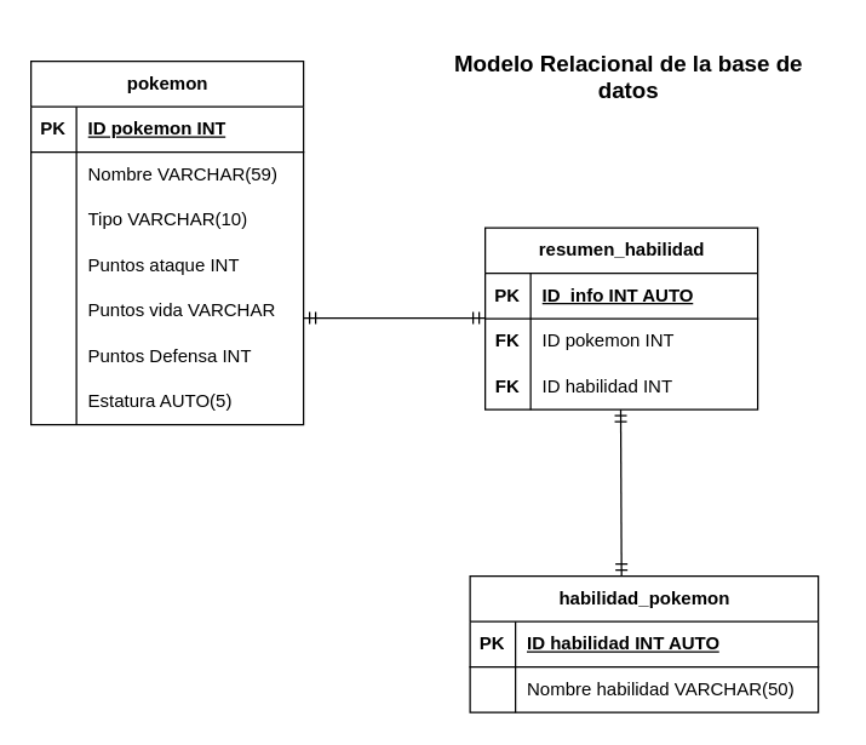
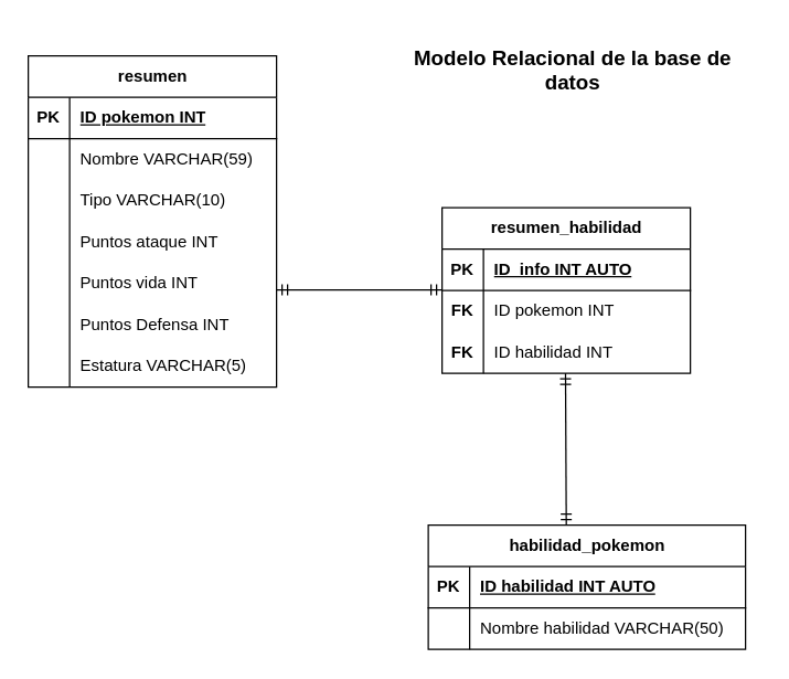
  <mxCell id="0" />
  <mxCell id="1" parent="0" />
- <mxCell id="2" value="pokemon" style="shape=table;startSize=30;container=1;collapsible=1;childLayout=tableLayout;fixedRows=1;rowLines=0;fontStyle=1;align=center;resizeLast=1;html=1;" parent="1" vertex="1"><mxGeometry x="20" y="40" width="180" height="240" as="geometry" /></mxCell>
+ <mxCell id="2" value="resumen" style="shape=table;startSize=30;container=1;collapsible=1;childLayout=tableLayout;fixedRows=1;rowLines=0;fontStyle=1;align=center;resizeLast=1;html=1;" parent="1" vertex="1"><mxGeometry x="20" y="40" width="180" height="240" as="geometry" /></mxCell>
  <mxCell id="3" value="" style="shape=tableRow;horizontal=0;startSize=0;swimlaneHead=0;swimlaneBody=0;fillColor=none;collapsible=0;dropTarget=0;points=[[0,0.5],[1,0.5]];portConstraint=eastwest;top=0;left=0;right=0;bottom=1;" parent="2" vertex="1"><mxGeometry y="30" width="180" height="30" as="geometry" /></mxCell>
  <mxCell id="4" value="PK" style="shape=partialRectangle;connectable=0;fillColor=none;top=0;left=0;bottom=0;right=0;fontStyle=1;overflow=hidden;whiteSpace=wrap;html=1;" parent="3" vertex="1"><mxGeometry width="30" height="30" as="geometry"><mxRectangle width="30" height="30" as="alternateBounds" /></mxGeometry></mxCell>
  <mxCell id="5" value="ID pokemon INT" style="shape=partialRectangle;connectable=0;fillColor=none;top=0;left=0;bottom=0;right=0;align=left;spacingLeft=6;fontStyle=5;overflow=hidden;whiteSpace=wrap;html=1;" parent="3" vertex="1"><mxGeometry x="30" width="150" height="30" as="geometry"><mxRectangle width="150" height="30" as="alternateBounds" /></mxGeometry></mxCell>
  <mxCell id="6" value="" style="shape=tableRow;horizontal=0;startSize=0;swimlaneHead=0;swimlaneBody=0;fillColor=none;collapsible=0;dropTarget=0;points=[[0,0.5],[1,0.5]];portConstraint=eastwest;top=0;left=0;right=0;bottom=0;" parent="2" vertex="1"><mxGeometry y="60" width="180" height="30" as="geometry" /></mxCell>
  <mxCell id="7" value="" style="shape=partialRectangle;connectable=0;fillColor=none;top=0;left=0;bottom=0;right=0;editable=1;overflow=hidden;whiteSpace=wrap;html=1;" parent="6" vertex="1"><mxGeometry width="30" height="30" as="geometry"><mxRectangle width="30" height="30" as="alternateBounds" /></mxGeometry></mxCell>
  <mxCell id="8" value="Nombre VARCHAR(59)" style="shape=partialRectangle;connectable=0;fillColor=none;top=0;left=0;bottom=0;right=0;align=left;spacingLeft=6;overflow=hidden;whiteSpace=wrap;html=1;" parent="6" vertex="1"><mxGeometry x="30" width="150" height="30" as="geometry"><mxRectangle width="150" height="30" as="alternateBounds" /></mxGeometry></mxCell>
  <mxCell id="9" value="" style="shape=tableRow;horizontal=0;startSize=0;swimlaneHead=0;swimlaneBody=0;fillColor=none;collapsible=0;dropTarget=0;points=[[0,0.5],[1,0.5]];portConstraint=eastwest;top=0;left=0;right=0;bottom=0;" parent="2" vertex="1"><mxGeometry y="90" width="180" height="30" as="geometry" /></mxCell>
  <mxCell id="10" value="" style="shape=partialRectangle;connectable=0;fillColor=none;top=0;left=0;bottom=0;right=0;editable=1;overflow=hidden;whiteSpace=wrap;html=1;" parent="9" vertex="1"><mxGeometry width="30" height="30" as="geometry"><mxRectangle width="30" height="30" as="alternateBounds" /></mxGeometry></mxCell>
  <mxCell id="11" value="Tipo VARCHAR(10)" style="shape=partialRectangle;connectable=0;fillColor=none;top=0;left=0;bottom=0;right=0;align=left;spacingLeft=6;overflow=hidden;whiteSpace=wrap;html=1;" parent="9" vertex="1"><mxGeometry x="30" width="150" height="30" as="geometry"><mxRectangle width="150" height="30" as="alternateBounds" /></mxGeometry></mxCell>
  <mxCell id="12" value="" style="shape=tableRow;horizontal=0;startSize=0;swimlaneHead=0;swimlaneBody=0;fillColor=none;collapsible=0;dropTarget=0;points=[[0,0.5],[1,0.5]];portConstraint=eastwest;top=0;left=0;right=0;bottom=0;" parent="2" vertex="1"><mxGeometry y="120" width="180" height="30" as="geometry" /></mxCell>
  <mxCell id="13" value="" style="shape=partialRectangle;connectable=0;fillColor=none;top=0;left=0;bottom=0;right=0;editable=1;overflow=hidden;whiteSpace=wrap;html=1;" parent="12" vertex="1"><mxGeometry width="30" height="30" as="geometry"><mxRectangle width="30" height="30" as="alternateBounds" /></mxGeometry></mxCell>
  <mxCell id="14" value="Puntos ataque INT" style="shape=partialRectangle;connectable=0;fillColor=none;top=0;left=0;bottom=0;right=0;align=left;spacingLeft=6;overflow=hidden;whiteSpace=wrap;html=1;" parent="12" vertex="1"><mxGeometry x="30" width="150" height="30" as="geometry"><mxRectangle width="150" height="30" as="alternateBounds" /></mxGeometry></mxCell>
  <mxCell id="15" value="" style="shape=tableRow;horizontal=0;startSize=0;swimlaneHead=0;swimlaneBody=0;fillColor=none;collapsible=0;dropTarget=0;points=[[0,0.5],[1,0.5]];portConstraint=eastwest;top=0;left=0;right=0;bottom=0;" parent="2" vertex="1"><mxGeometry y="150" width="180" height="30" as="geometry" /></mxCell>
  <mxCell id="16" value="" style="shape=partialRectangle;connectable=0;fillColor=none;top=0;left=0;bottom=0;right=0;editable=1;overflow=hidden;whiteSpace=wrap;html=1;" parent="15" vertex="1"><mxGeometry width="30" height="30" as="geometry"><mxRectangle width="30" height="30" as="alternateBounds" /></mxGeometry></mxCell>
- <mxCell id="17" value="Puntos vida VARCHAR" style="shape=partialRectangle;connectable=0;fillColor=none;top=0;left=0;bottom=0;right=0;align=left;spacingLeft=6;overflow=hidden;whiteSpace=wrap;html=1;" parent="15" vertex="1"><mxGeometry x="30" width="150" height="30" as="geometry"><mxRectangle width="150" height="30" as="alternateBounds" /></mxGeometry></mxCell>
+ <mxCell id="17" value="Puntos vida INT" style="shape=partialRectangle;connectable=0;fillColor=none;top=0;left=0;bottom=0;right=0;align=left;spacingLeft=6;overflow=hidden;whiteSpace=wrap;html=1;" parent="15" vertex="1"><mxGeometry x="30" width="150" height="30" as="geometry"><mxRectangle width="150" height="30" as="alternateBounds" /></mxGeometry></mxCell>
  <mxCell id="18" value="" style="shape=tableRow;horizontal=0;startSize=0;swimlaneHead=0;swimlaneBody=0;fillColor=none;collapsible=0;dropTarget=0;points=[[0,0.5],[1,0.5]];portConstraint=eastwest;top=0;left=0;right=0;bottom=0;" parent="2" vertex="1"><mxGeometry y="180" width="180" height="30" as="geometry" /></mxCell>
  <mxCell id="19" value="" style="shape=partialRectangle;connectable=0;fillColor=none;top=0;left=0;bottom=0;right=0;editable=1;overflow=hidden;whiteSpace=wrap;html=1;" parent="18" vertex="1"><mxGeometry width="30" height="30" as="geometry"><mxRectangle width="30" height="30" as="alternateBounds" /></mxGeometry></mxCell>
  <mxCell id="20" value="Puntos Defensa INT" style="shape=partialRectangle;connectable=0;fillColor=none;top=0;left=0;bottom=0;right=0;align=left;spacingLeft=6;overflow=hidden;whiteSpace=wrap;html=1;" parent="18" vertex="1"><mxGeometry x="30" width="150" height="30" as="geometry"><mxRectangle width="150" height="30" as="alternateBounds" /></mxGeometry></mxCell>
  <mxCell id="21" value="" style="shape=tableRow;horizontal=0;startSize=0;swimlaneHead=0;swimlaneBody=0;fillColor=none;collapsible=0;dropTarget=0;points=[[0,0.5],[1,0.5]];portConstraint=eastwest;top=0;left=0;right=0;bottom=0;" parent="2" vertex="1"><mxGeometry y="210" width="180" height="30" as="geometry" /></mxCell>
  <mxCell id="22" value="" style="shape=partialRectangle;connectable=0;fillColor=none;top=0;left=0;bottom=0;right=0;editable=1;overflow=hidden;whiteSpace=wrap;html=1;" parent="21" vertex="1"><mxGeometry width="30" height="30" as="geometry"><mxRectangle width="30" height="30" as="alternateBounds" /></mxGeometry></mxCell>
- <mxCell id="23" value="Estatura AUTO(5)" style="shape=partialRectangle;connectable=0;fillColor=none;top=0;left=0;bottom=0;right=0;align=left;spacingLeft=6;overflow=hidden;whiteSpace=wrap;html=1;" parent="21" vertex="1"><mxGeometry x="30" width="150" height="30" as="geometry"><mxRectangle width="150" height="30" as="alternateBounds" /></mxGeometry></mxCell>
+ <mxCell id="23" value="Estatura VARCHAR(5)" style="shape=partialRectangle;connectable=0;fillColor=none;top=0;left=0;bottom=0;right=0;align=left;spacingLeft=6;overflow=hidden;whiteSpace=wrap;html=1;" parent="21" vertex="1"><mxGeometry x="30" width="150" height="30" as="geometry"><mxRectangle width="150" height="30" as="alternateBounds" /></mxGeometry></mxCell>
  <mxCell id="24" value="habilidad_pokemon" style="shape=table;startSize=30;container=1;collapsible=1;childLayout=tableLayout;fixedRows=1;rowLines=0;fontStyle=1;align=center;resizeLast=1;html=1;" parent="1" vertex="1"><mxGeometry x="310" y="380" width="230" height="90" as="geometry" /></mxCell>
  <mxCell id="25" value="" style="shape=tableRow;horizontal=0;startSize=0;swimlaneHead=0;swimlaneBody=0;fillColor=none;collapsible=0;dropTarget=0;points=[[0,0.5],[1,0.5]];portConstraint=eastwest;top=0;left=0;right=0;bottom=1;" parent="24" vertex="1"><mxGeometry y="30" width="230" height="30" as="geometry" /></mxCell>
  <mxCell id="26" value="PK" style="shape=partialRectangle;connectable=0;fillColor=none;top=0;left=0;bottom=0;right=0;fontStyle=1;overflow=hidden;whiteSpace=wrap;html=1;" parent="25" vertex="1"><mxGeometry width="30" height="30" as="geometry"><mxRectangle width="30" height="30" as="alternateBounds" /></mxGeometry></mxCell>
  <mxCell id="27" value="ID habilidad INT AUTO" style="shape=partialRectangle;connectable=0;fillColor=none;top=0;left=0;bottom=0;right=0;align=left;spacingLeft=6;fontStyle=5;overflow=hidden;whiteSpace=wrap;html=1;" parent="25" vertex="1"><mxGeometry x="30" width="200" height="30" as="geometry"><mxRectangle width="200" height="30" as="alternateBounds" /></mxGeometry></mxCell>
  <mxCell id="28" value="" style="shape=tableRow;horizontal=0;startSize=0;swimlaneHead=0;swimlaneBody=0;fillColor=none;collapsible=0;dropTarget=0;points=[[0,0.5],[1,0.5]];portConstraint=eastwest;top=0;left=0;right=0;bottom=0;" parent="24" vertex="1"><mxGeometry y="60" width="230" height="30" as="geometry" /></mxCell>
  <mxCell id="29" value="" style="shape=partialRectangle;connectable=0;fillColor=none;top=0;left=0;bottom=0;right=0;editable=1;overflow=hidden;whiteSpace=wrap;html=1;" parent="28" vertex="1"><mxGeometry width="30" height="30" as="geometry"><mxRectangle width="30" height="30" as="alternateBounds" /></mxGeometry></mxCell>
  <mxCell id="30" value="Nombre habilidad VARCHAR(50)" style="shape=partialRectangle;connectable=0;fillColor=none;top=0;left=0;bottom=0;right=0;align=left;spacingLeft=6;overflow=hidden;whiteSpace=wrap;html=1;" parent="28" vertex="1"><mxGeometry x="30" width="200" height="30" as="geometry"><mxRectangle width="200" height="30" as="alternateBounds" /></mxGeometry></mxCell>
  <mxCell id="31" value="resumen_habilidad" style="shape=table;startSize=30;container=1;collapsible=1;childLayout=tableLayout;fixedRows=1;rowLines=0;fontStyle=1;align=center;resizeLast=1;html=1;" parent="1" vertex="1"><mxGeometry x="320" y="150" width="180" height="120" as="geometry" /></mxCell>
  <mxCell id="32" value="" style="shape=tableRow;horizontal=0;startSize=0;swimlaneHead=0;swimlaneBody=0;fillColor=none;collapsible=0;dropTarget=0;points=[[0,0.5],[1,0.5]];portConstraint=eastwest;top=0;left=0;right=0;bottom=1;" parent="31" vertex="1"><mxGeometry y="30" width="180" height="30" as="geometry" /></mxCell>
  <mxCell id="33" value="PK" style="shape=partialRectangle;connectable=0;fillColor=none;top=0;left=0;bottom=0;right=0;fontStyle=1;overflow=hidden;whiteSpace=wrap;html=1;" parent="32" vertex="1"><mxGeometry width="30" height="30" as="geometry"><mxRectangle width="30" height="30" as="alternateBounds" /></mxGeometry></mxCell>
  <mxCell id="34" value="ID&amp;nbsp; info INT AUTO" style="shape=partialRectangle;connectable=0;fillColor=none;top=0;left=0;bottom=0;right=0;align=left;spacingLeft=6;fontStyle=5;overflow=hidden;whiteSpace=wrap;html=1;" parent="32" vertex="1"><mxGeometry x="30" width="150" height="30" as="geometry"><mxRectangle width="150" height="30" as="alternateBounds" /></mxGeometry></mxCell>
  <mxCell id="35" value="" style="shape=tableRow;horizontal=0;startSize=0;swimlaneHead=0;swimlaneBody=0;fillColor=none;collapsible=0;dropTarget=0;points=[[0,0.5],[1,0.5]];portConstraint=eastwest;top=0;left=0;right=0;bottom=0;" parent="31" vertex="1"><mxGeometry y="60" width="180" height="30" as="geometry" /></mxCell>
  <mxCell id="36" value="&lt;b&gt;FK&lt;/b&gt;" style="shape=partialRectangle;connectable=0;fillColor=none;top=0;left=0;bottom=0;right=0;editable=1;overflow=hidden;whiteSpace=wrap;html=1;" parent="35" vertex="1"><mxGeometry width="30" height="30" as="geometry"><mxRectangle width="30" height="30" as="alternateBounds" /></mxGeometry></mxCell>
  <mxCell id="37" value="ID pokemon INT" style="shape=partialRectangle;connectable=0;fillColor=none;top=0;left=0;bottom=0;right=0;align=left;spacingLeft=6;overflow=hidden;whiteSpace=wrap;html=1;" parent="35" vertex="1"><mxGeometry x="30" width="150" height="30" as="geometry"><mxRectangle width="150" height="30" as="alternateBounds" /></mxGeometry></mxCell>
  <mxCell id="38" value="" style="shape=tableRow;horizontal=0;startSize=0;swimlaneHead=0;swimlaneBody=0;fillColor=none;collapsible=0;dropTarget=0;points=[[0,0.5],[1,0.5]];portConstraint=eastwest;top=0;left=0;right=0;bottom=0;" parent="31" vertex="1"><mxGeometry y="90" width="180" height="30" as="geometry" /></mxCell>
  <mxCell id="39" value="&lt;b&gt;FK&lt;/b&gt;" style="shape=partialRectangle;connectable=0;fillColor=none;top=0;left=0;bottom=0;right=0;editable=1;overflow=hidden;whiteSpace=wrap;html=1;" parent="38" vertex="1"><mxGeometry width="30" height="30" as="geometry"><mxRectangle width="30" height="30" as="alternateBounds" /></mxGeometry></mxCell>
  <mxCell id="40" value="ID habilidad INT" style="shape=partialRectangle;connectable=0;fillColor=none;top=0;left=0;bottom=0;right=0;align=left;spacingLeft=6;overflow=hidden;whiteSpace=wrap;html=1;" parent="38" vertex="1"><mxGeometry x="30" width="150" height="30" as="geometry"><mxRectangle width="150" height="30" as="alternateBounds" /></mxGeometry></mxCell>
  <mxCell id="41" value="&lt;font style=&quot;font-size: 15px;&quot;&gt;&lt;b&gt;Modelo Relacional de la base de datos&lt;/b&gt;&lt;/font&gt;" style="text;html=1;align=center;verticalAlign=middle;whiteSpace=wrap;rounded=0;" parent="1" vertex="1"><mxGeometry x="280" y="20" width="270" height="60" as="geometry" /></mxCell>
  <mxCell id="42" value="" style="edgeStyle=entityRelationEdgeStyle;fontSize=12;html=1;endArrow=ERmandOne;startArrow=ERmandOne;rounded=0;" edge="1" parent="1"><mxGeometry width="100" height="100" relative="1" as="geometry"><mxPoint x="200" y="209.5" as="sourcePoint" /><mxPoint x="320" y="209.5" as="targetPoint" /></mxGeometry></mxCell>
  <mxCell id="43" value="" style="fontSize=12;html=1;endArrow=ERmandOne;startArrow=ERmandOne;rounded=0;strokeColor=default;exitX=0.435;exitY=0;exitDx=0;exitDy=0;exitPerimeter=0;" edge="1" parent="1" source="24"><mxGeometry width="100" height="100" relative="1" as="geometry"><mxPoint x="409.5" y="367" as="sourcePoint" /><mxPoint x="409.5" y="270" as="targetPoint" /></mxGeometry></mxCell>
